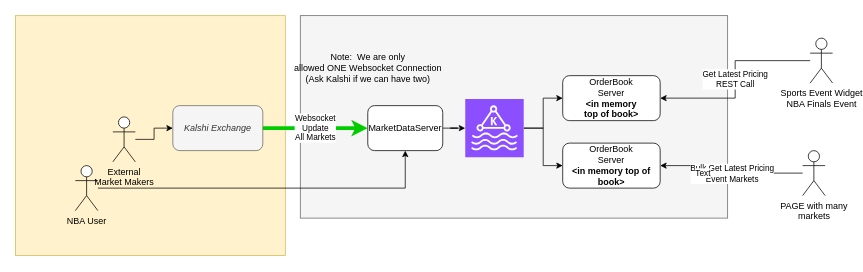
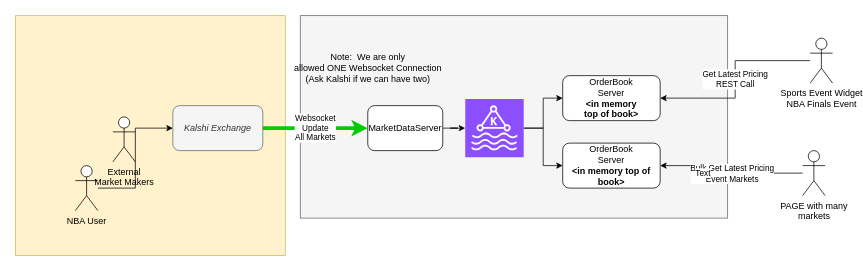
  <mxCell id="0" />
  <mxCell id="1" parent="0" />
  <mxCell id="2" value="" style="rounded=0;whiteSpace=wrap;html=1;fillColor=#f5f5f5;fontColor=#333333;strokeColor=#666666;" vertex="1" parent="1"><mxGeometry x="400" y="20" width="570" height="270" as="geometry" /></mxCell>
  <mxCell id="3" value="" style="rounded=0;whiteSpace=wrap;html=1;fillColor=#fff2cc;strokeColor=#d6b656;" vertex="1" parent="1"><mxGeometry x="20" y="20" width="360" height="320" as="geometry" /></mxCell>
  <mxCell id="4" value="Get Latest Pricing&lt;div&gt;REST Call&lt;/div&gt;" style="edgeStyle=orthogonalEdgeStyle;rounded=0;orthogonalLoop=1;jettySize=auto;html=1;" edge="1" parent="1" source="5" target="6"><mxGeometry relative="1" as="geometry" /></mxCell>
  <mxCell id="5" value="Sports Event Widget&lt;div&gt;NBA Finals Event&lt;/div&gt;" style="shape=umlActor;verticalLabelPosition=bottom;verticalAlign=top;html=1;outlineConnect=0;" vertex="1" parent="1"><mxGeometry x="1080" y="50" width="30" height="60" as="geometry" /></mxCell>
  <mxCell id="6" value="OrderBook&lt;div&gt;Server&lt;/div&gt;&lt;div&gt;&lt;b&gt;&amp;lt;in memory&lt;/b&gt;&lt;/div&gt;&lt;div&gt;&lt;b&gt;top of book&amp;gt;&lt;/b&gt;&lt;/div&gt;" style="rounded=1;whiteSpace=wrap;html=1;" vertex="1" parent="1"><mxGeometry x="750" y="100" width="130" height="60" as="geometry" /></mxCell>
  <mxCell id="7" value="OrderBook&lt;div&gt;Server&lt;/div&gt;&lt;div&gt;&lt;b&gt;&amp;lt;in memory top of book&lt;/b&gt;&lt;b style=&quot;background-color: transparent; color: light-dark(rgb(0, 0, 0), rgb(255, 255, 255));&quot;&gt;&amp;gt;&lt;/b&gt;&lt;/div&gt;" style="rounded=1;whiteSpace=wrap;html=1;" vertex="1" parent="1"><mxGeometry x="750" y="190" width="130" height="60" as="geometry" /></mxCell>
  <mxCell id="8" style="edgeStyle=orthogonalEdgeStyle;rounded=0;orthogonalLoop=1;jettySize=auto;html=1;" edge="1" parent="1" source="9" target="19"><mxGeometry relative="1" as="geometry" /></mxCell>
  <mxCell id="9" value="MarketDataServer" style="rounded=1;whiteSpace=wrap;html=1;" vertex="1" parent="1"><mxGeometry x="490" y="140" width="100" height="60" as="geometry" /></mxCell>
  <mxCell id="10" value="Websocket&lt;div&gt;Update&lt;/div&gt;&lt;div&gt;All Markets&lt;/div&gt;" style="edgeStyle=orthogonalEdgeStyle;rounded=0;orthogonalLoop=1;jettySize=auto;html=1;strokeWidth=5;strokeColor=#00CC00;" edge="1" parent="1" source="11" target="9"><mxGeometry relative="1" as="geometry" /></mxCell>
  <mxCell id="11" value="Kalshi Exchange" style="rounded=1;whiteSpace=wrap;html=1;fontStyle=2;fillColor=#f5f5f5;fontColor=#333333;strokeColor=#666666;" vertex="1" parent="1"><mxGeometry x="230" y="140" width="120" height="60" as="geometry" /></mxCell>
- <mxCell id="12" style="edgeStyle=orthogonalEdgeStyle;rounded=0;orthogonalLoop=1;jettySize=auto;html=1;entryX=0;entryY=0.5;entryDx=0;entryDy=0;" edge="1" parent="1" source="13" target="11"><mxGeometry relative="1" as="geometry" /></mxCell>
  <mxCell id="13" value="External&lt;div&gt;Market Makers&lt;/div&gt;" style="shape=umlActor;verticalLabelPosition=bottom;verticalAlign=top;html=1;outlineConnect=0;" vertex="1" parent="1"><mxGeometry x="150" y="155" width="30" height="60" as="geometry" /></mxCell>
- <mxCell id="14" style="edgeStyle=orthogonalEdgeStyle;rounded=0;orthogonalLoop=1;jettySize=auto;html=1;" edge="1" parent="1" source="15" target="9"><mxGeometry relative="1" as="geometry" /></mxCell>
+ <mxCell id="14" style="edgeStyle=orthogonalEdgeStyle;rounded=0;orthogonalLoop=1;jettySize=auto;html=1;entryX=0;entryY=0.5;entryDx=0;entryDy=0;" edge="1" parent="1" source="15" target="11"><mxGeometry relative="1" as="geometry" /></mxCell>
  <mxCell id="15" value="NBA User" style="shape=umlActor;verticalLabelPosition=bottom;verticalAlign=top;html=1;outlineConnect=0;" vertex="1" parent="1"><mxGeometry x="100" y="220" width="30" height="60" as="geometry" /></mxCell>
  <mxCell id="16" value="Note:&amp;nbsp; We are only&lt;div&gt;allowed ONE Websocket Connection&lt;/div&gt;&lt;div&gt;(Ask Kalshi if we can have two)&lt;/div&gt;" style="text;html=1;align=center;verticalAlign=middle;resizable=0;points=[];autosize=1;strokeColor=none;fillColor=none;" vertex="1" parent="1"><mxGeometry x="380" y="60" width="220" height="60" as="geometry" /></mxCell>
  <mxCell id="17" style="edgeStyle=orthogonalEdgeStyle;rounded=0;orthogonalLoop=1;jettySize=auto;html=1;entryX=0;entryY=0.5;entryDx=0;entryDy=0;" edge="1" parent="1" source="19" target="7"><mxGeometry relative="1" as="geometry" /></mxCell>
  <mxCell id="18" style="edgeStyle=orthogonalEdgeStyle;rounded=0;orthogonalLoop=1;jettySize=auto;html=1;entryX=0;entryY=0.5;entryDx=0;entryDy=0;" edge="1" parent="1" source="19" target="6"><mxGeometry relative="1" as="geometry" /></mxCell>
  <mxCell id="19" value="" style="sketch=0;points=[[0,0,0],[0.25,0,0],[0.5,0,0],[0.75,0,0],[1,0,0],[0,1,0],[0.25,1,0],[0.5,1,0],[0.75,1,0],[1,1,0],[0,0.25,0],[0,0.5,0],[0,0.75,0],[1,0.25,0],[1,0.5,0],[1,0.75,0]];outlineConnect=0;fontColor=#232F3E;fillColor=#8C4FFF;strokeColor=#ffffff;dashed=0;verticalLabelPosition=bottom;verticalAlign=top;align=center;html=1;fontSize=12;fontStyle=0;aspect=fixed;shape=mxgraph.aws4.resourceIcon;resIcon=mxgraph.aws4.managed_streaming_for_kafka;" vertex="1" parent="1"><mxGeometry x="620" y="131" width="78" height="78" as="geometry" /></mxCell>
  <mxCell id="20" style="edgeStyle=orthogonalEdgeStyle;rounded=0;orthogonalLoop=1;jettySize=auto;html=1;" edge="1" parent="1" source="23" target="7"><mxGeometry relative="1" as="geometry" /></mxCell>
  <mxCell id="21" value="Bulk Get Latest Pricing&lt;div&gt;Event Markets&lt;/div&gt;" style="edgeLabel;html=1;align=center;verticalAlign=middle;resizable=0;points=[];" vertex="1" connectable="0" parent="20"><mxGeometry x="0.205" y="3" relative="1" as="geometry"><mxPoint x="16" y="7" as="offset" /></mxGeometry></mxCell>
  <mxCell id="22" value="Text" style="edgeLabel;html=1;align=center;verticalAlign=middle;resizable=0;points=[];" vertex="1" connectable="0" parent="20"><mxGeometry x="0.442" y="9" relative="1" as="geometry"><mxPoint as="offset" /></mxGeometry></mxCell>
  <mxCell id="23" value="PAGE with many&lt;div&gt;markets&lt;/div&gt;" style="shape=umlActor;verticalLabelPosition=bottom;verticalAlign=top;html=1;outlineConnect=0;" vertex="1" parent="1"><mxGeometry x="1070" y="200" width="30" height="60" as="geometry" /></mxCell>
